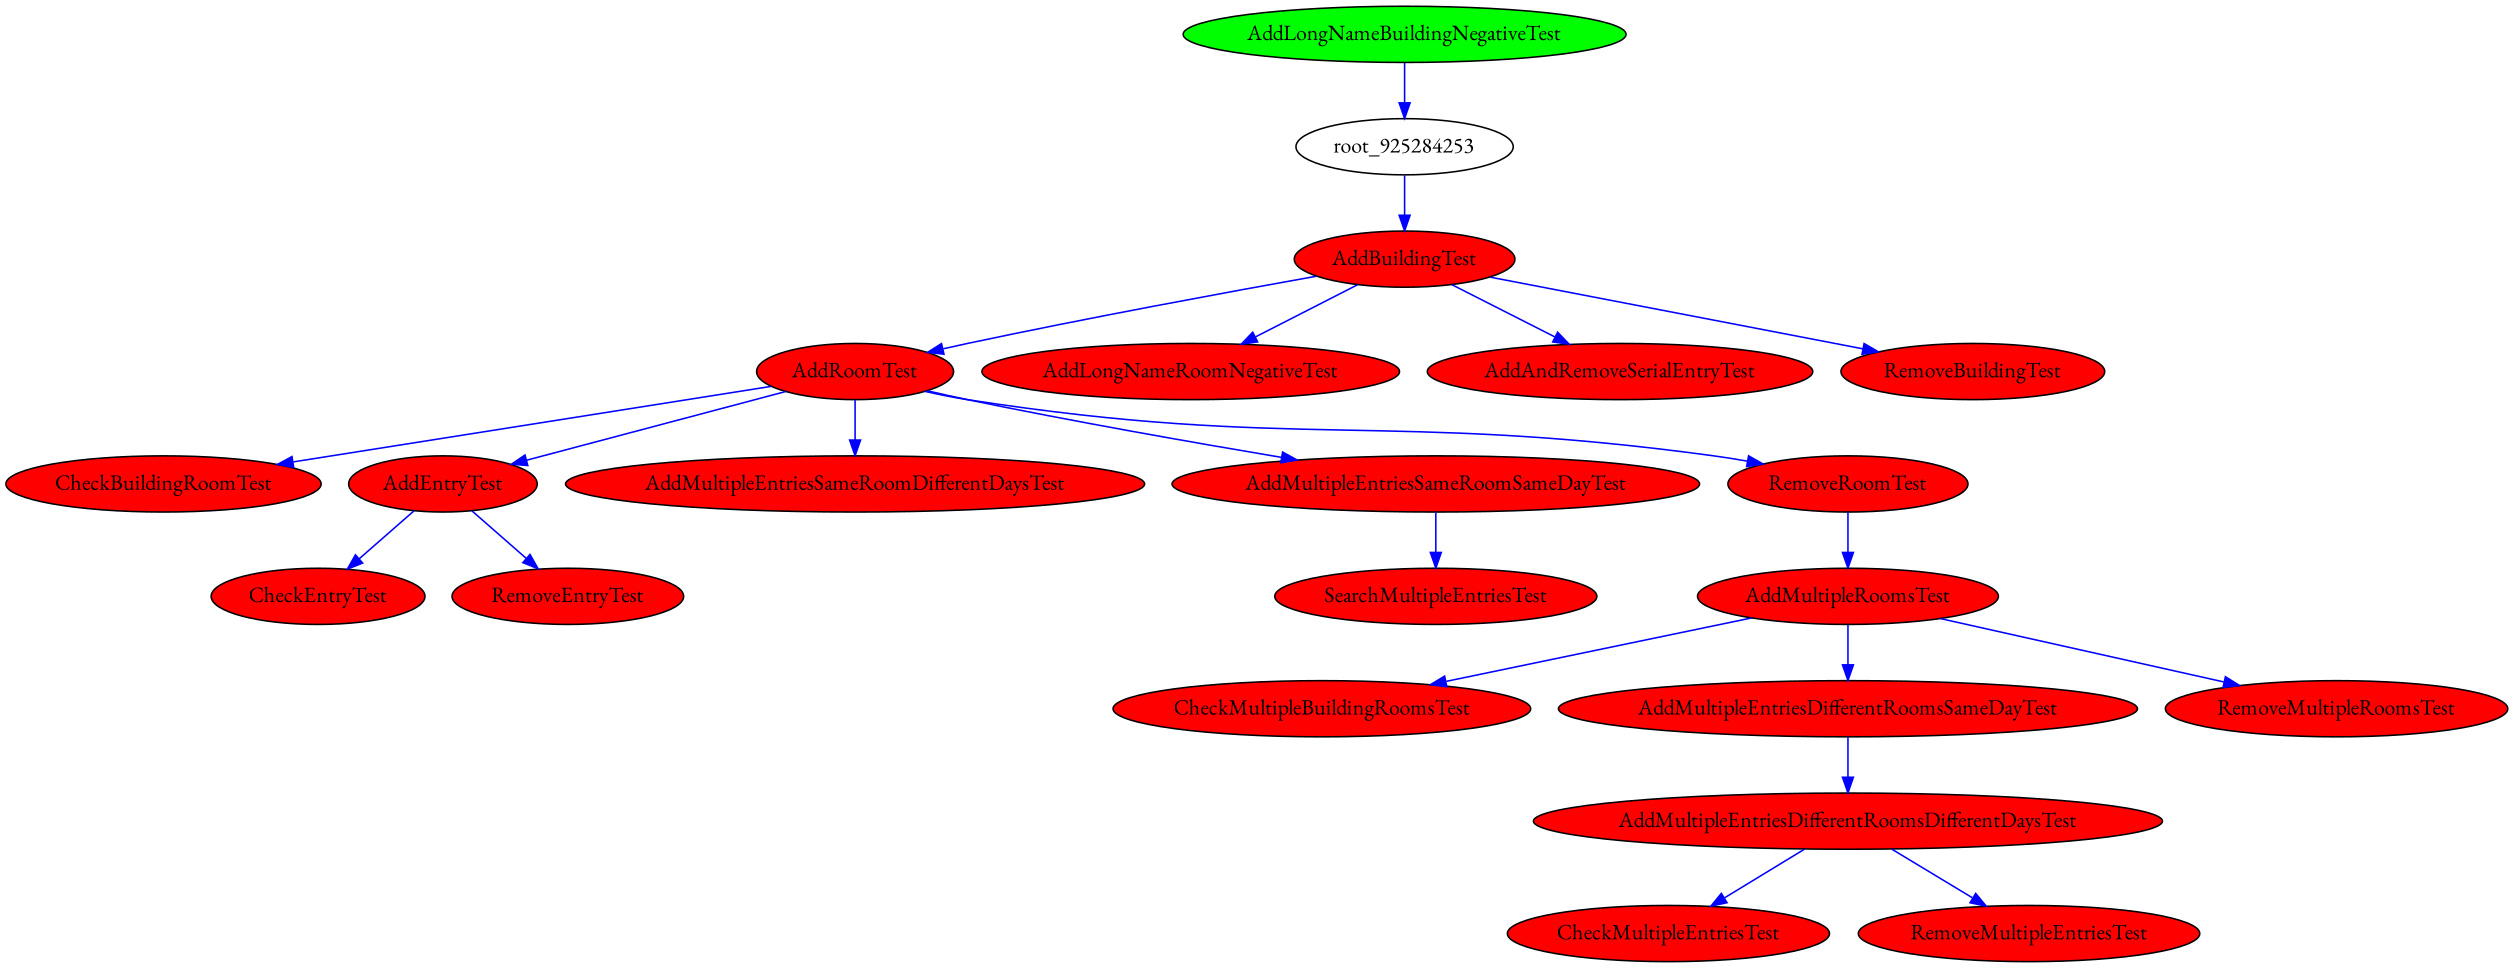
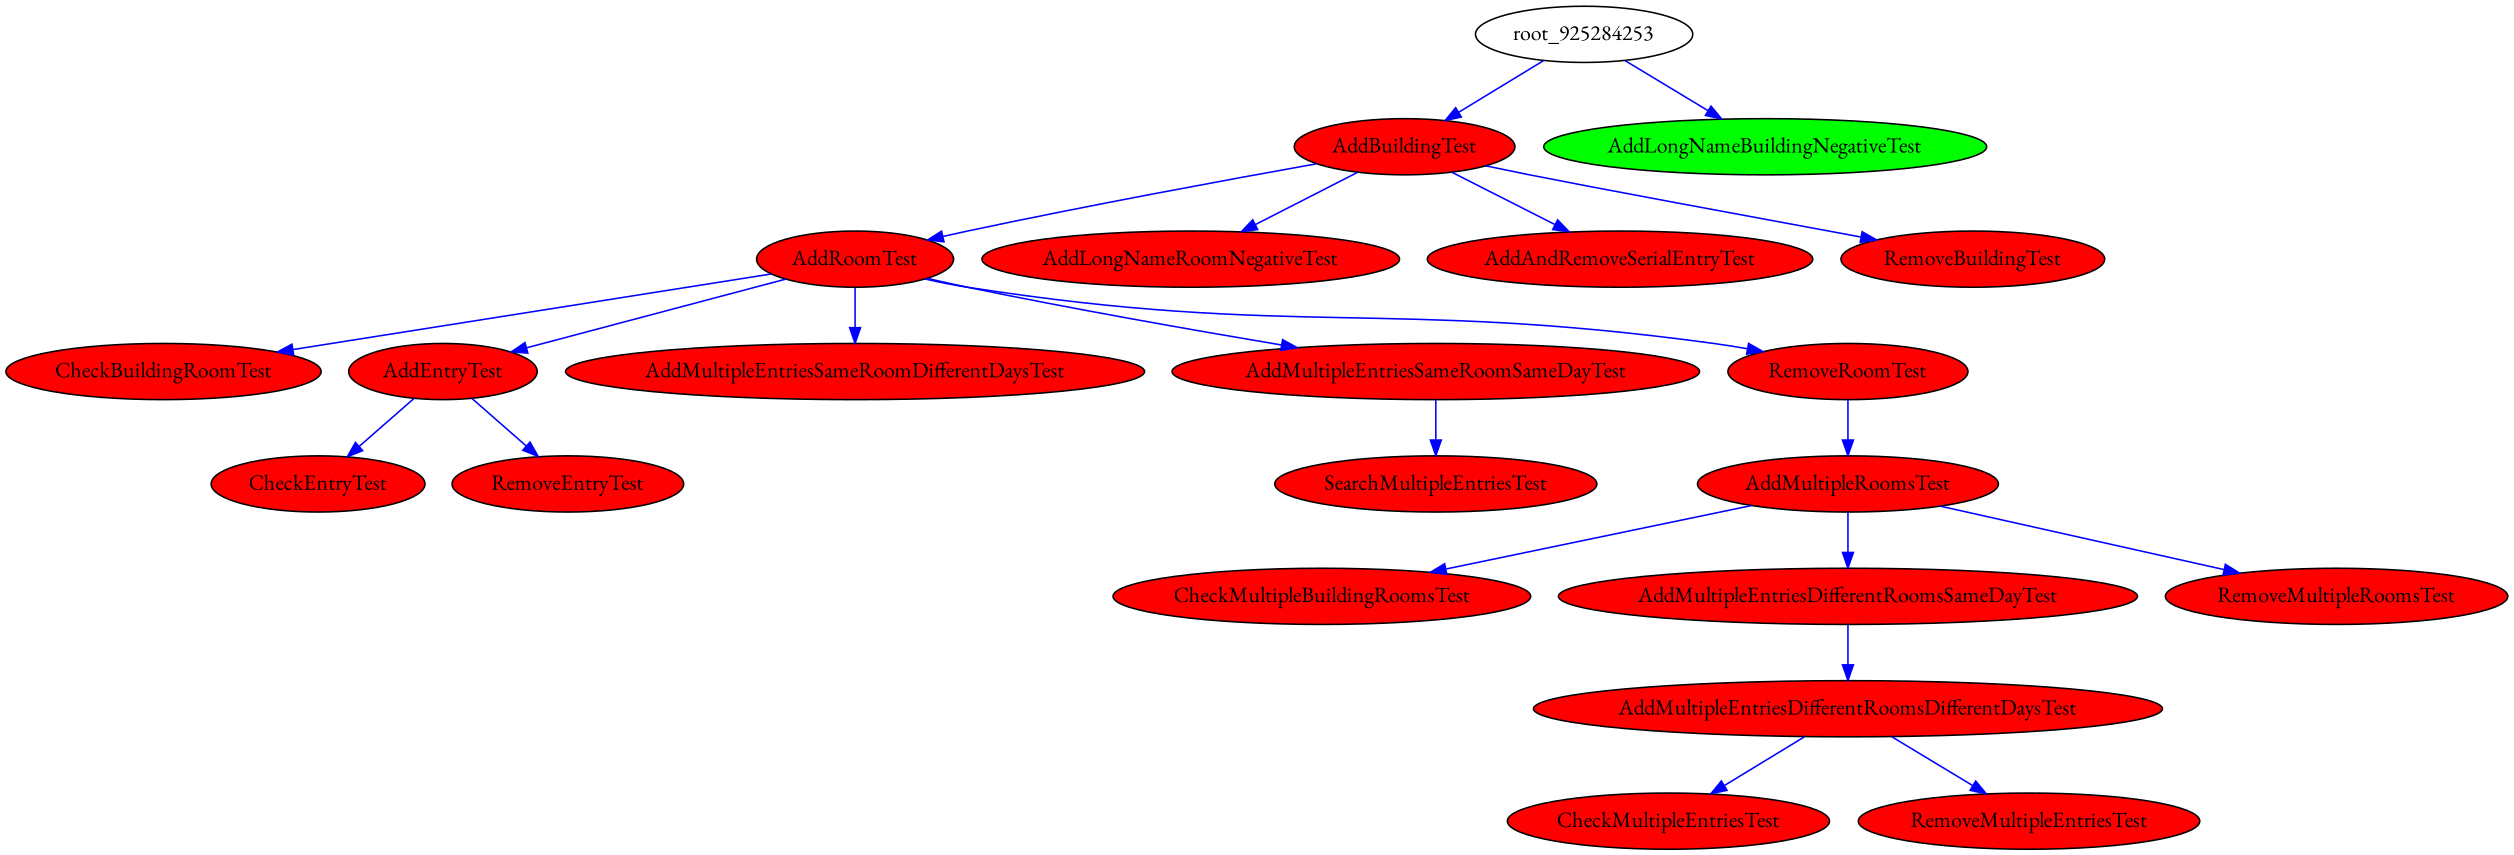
  strict digraph {
    fontname="EB Garamond"
    node [fontname="EB Garamond" fillcolor=red fontcolor=black style=filled]
    edge [color=blue fontname="EB Garamond"]
    root_925284253 [color=black fillcolor="" fontcolor="" style=""]
    n2 [label=AddBuildingTest]
    n3 [fillcolor=green label=AddLongNameBuildingNegativeTest]
    n4 [label=AddRoomTest]
    n5 [label=AddLongNameRoomNegativeTest]
    n6 [label=AddAndRemoveSerialEntryTest]
    n7 [label=RemoveBuildingTest]
    n8 [label=CheckBuildingRoomTest]
    n9 [label=AddEntryTest]
    n10 [label=AddMultipleEntriesSameRoomDifferentDaysTest]
    n11 [label=AddMultipleEntriesSameRoomSameDayTest]
    n12 [label=RemoveRoomTest]
    n13 [label=CheckEntryTest]
    n14 [label=RemoveEntryTest]
    n15 [label=SearchMultipleEntriesTest]
    n16 [label=AddMultipleRoomsTest]
    n17 [label=CheckMultipleBuildingRoomsTest]
    n18 [label=AddMultipleEntriesDifferentRoomsSameDayTest]
    n19 [label=RemoveMultipleRoomsTest]
    n20 [label=AddMultipleEntriesDifferentRoomsDifferentDaysTest]
    n21 [label=CheckMultipleEntriesTest]
    n22 [label=RemoveMultipleEntriesTest]
    root_925284253 -> n2
-   n3 -> root_925284253
+   root_925284253 -> n3
    n2 -> n4
    n2 -> n5
    n2 -> n6
    n2 -> n7
    n4 -> n8
    n4 -> n9
    n4 -> n10
    n4 -> n11
    n4 -> n12
    n9 -> n13
    n9 -> n14
    n11 -> n15
    n12 -> n16
    n16 -> n17
    n16 -> n18
    n16 -> n19
    n18 -> n20
    n20 -> n21
    n20 -> n22
  }
